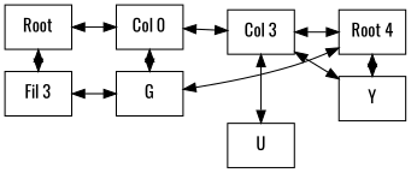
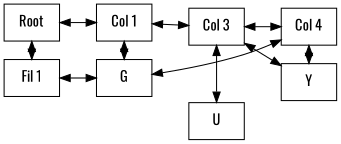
  digraph {
    fontname=Oswald
    rankdir=LR
    node [fontname=Oswald shape=rectangle]
    edge [dir=both fontname=Oswald]
    n1 [label=Root]
-   n2 [label="Fil 3"]
-   n3 [label="Col 0"]
+   n2 [label="Fil 1"]
+   n3 [label="Col 1"]
    n4 [label=G]
    n5 [label="Col 3"]
    n6 [label=U]
-   n7 [label="Root 4"]
+   n7 [label="Col 4"]
    n8 [label=Y]
    subgraph sub_1 {
      rank=same
      n1
      n2
    }
    subgraph sub_2 {
      rank=same
      n3
      n4
    }
    subgraph sub_3 {
      rank=same
      n5
      n6
    }
    subgraph sub_4 {
      rank=same
      n7
      n8
    }
    n1 -> n2
    n1 -> n3
    n2 -> n4
    n3 -> n4
    n3 -> n5
    n4 -> n7
    n5 -> n6
    n5 -> n7
    n5 -> n8
    n7 -> n8
  }
